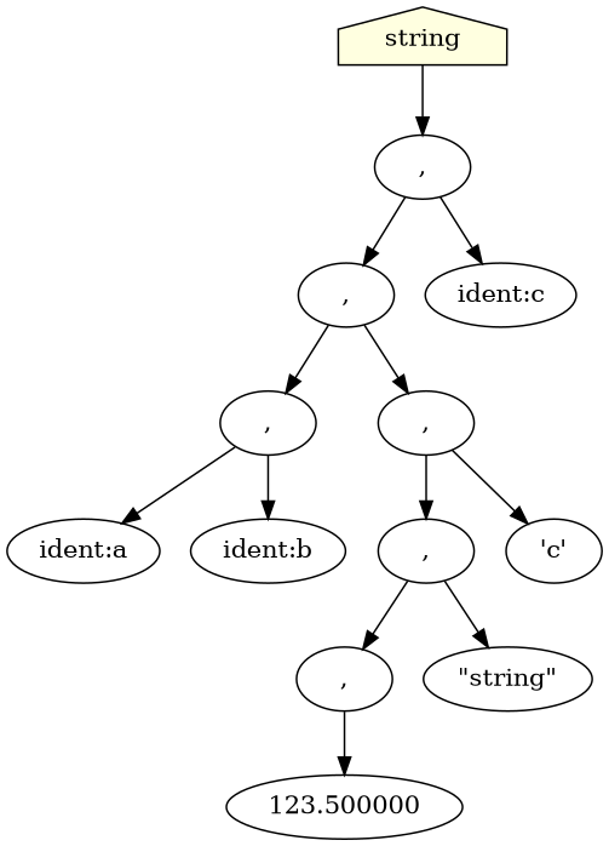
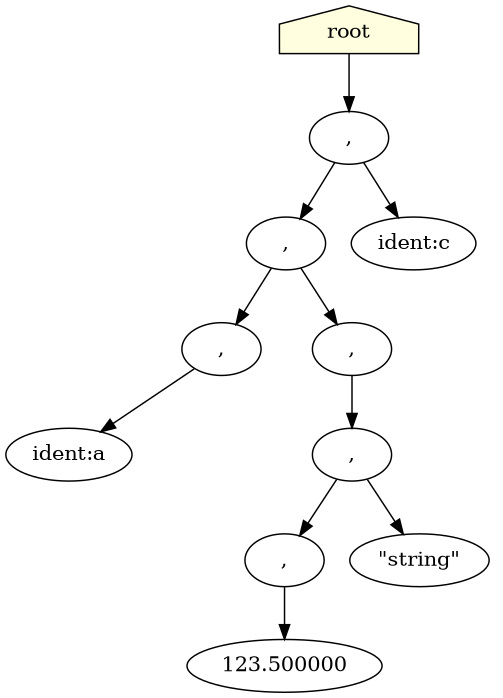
  digraph {
-   n1 [fillcolor=lightyellow label=string shape=house style=filled]
+   n1 [fillcolor=lightyellow label=root shape=house style=filled]
    n2 [label=<,>]
    n3 [label=<,>]
    n4 [label=<ident:c>]
    n5 [label=<,>]
    n6 [label=<,>]
    n7 [label=<ident:a>]
-   n8 [label=<ident:b>]
    n9 [label=<,>]
-   n10 [label=<'c'>]
    n11 [label=<,>]
    n12 [label=<"string">]
    n13 [label=<123.500000>]
    n1 -> n2
    n2 -> n3
    n2 -> n4
    n3 -> n5
    n3 -> n6
    n5 -> n7
-   n5 -> n8
    n6 -> n9
-   n6 -> n10
    n9 -> n11
    n9 -> n12
    n11 -> n13
  }
